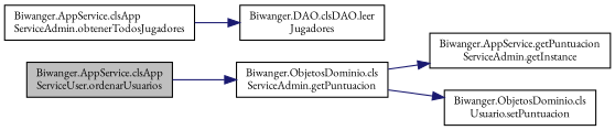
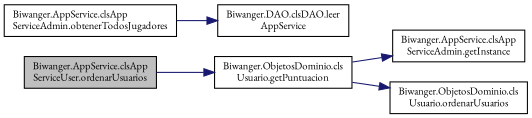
  digraph {
    fontname="EB Garamond"
    rankdir=LR
    node [color=black fillcolor=white fontname="EB Garamond" fontsize=10 shape=record style=filled]
    edge [color=midnightblue fontname="EB Garamond" fontsize=10 labelfontname=Helvetica labelfontsize=10 style=solid]
    n1 [fillcolor=grey75 fontcolor=black height=0.2 label="Biwanger.AppService.clsApp\lServiceUser.ordenarUsuarios" width=0.4]
-   n2 [height=0.2 label="Biwanger.ObjetosDominio.cls\lServiceAdmin.getPuntuacion" width=0.4]
-   n3 [height=0.2 label="Biwanger.AppService.getPuntuacion\lServiceAdmin.getInstance" width=0.4]
-   n4 [height=0.2 label="Biwanger.ObjetosDominio.cls\lUsuario.setPuntuacion" width=0.4]
+   n2 [height=0.2 label="Biwanger.ObjetosDominio.cls\lUsuario.getPuntuacion" width=0.4]
+   n3 [height=0.2 label="Biwanger.AppService.clsApp\lServiceAdmin.getInstance" width=0.4]
+   n4 [height=0.2 label="Biwanger.ObjetosDominio.cls\lUsuario.ordenarUsuarios" width=0.4]
    n5 [height=0.2 label="Biwanger.AppService.clsApp\lServiceAdmin.obtenerTodosJugadores" width=0.4]
-   n6 [height=0.2 label="Biwanger.DAO.clsDAO.leer\lJugadores" width=0.4]
+   n6 [height=0.2 label="Biwanger.DAO.clsDAO.leer\lAppService" width=0.4]
    n1 -> n2
    n2 -> n3
    n2 -> n4
    n5 -> n6
  }
